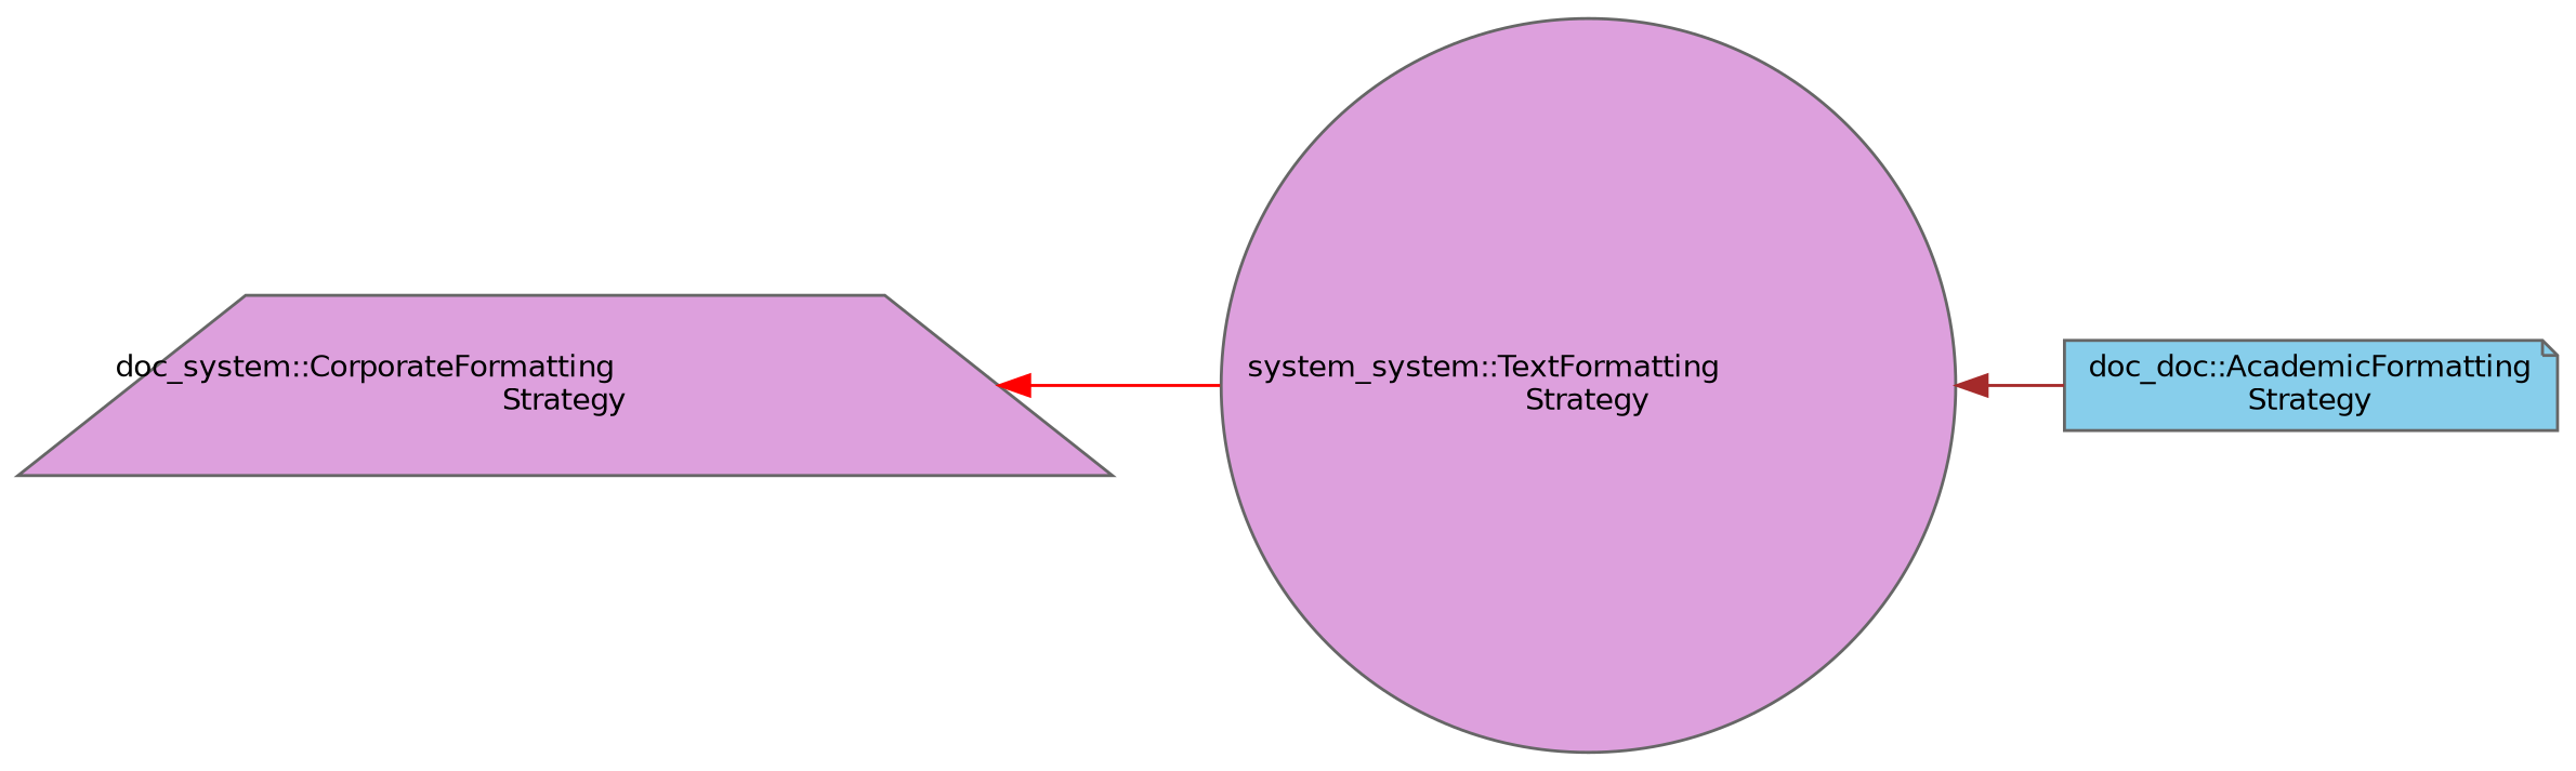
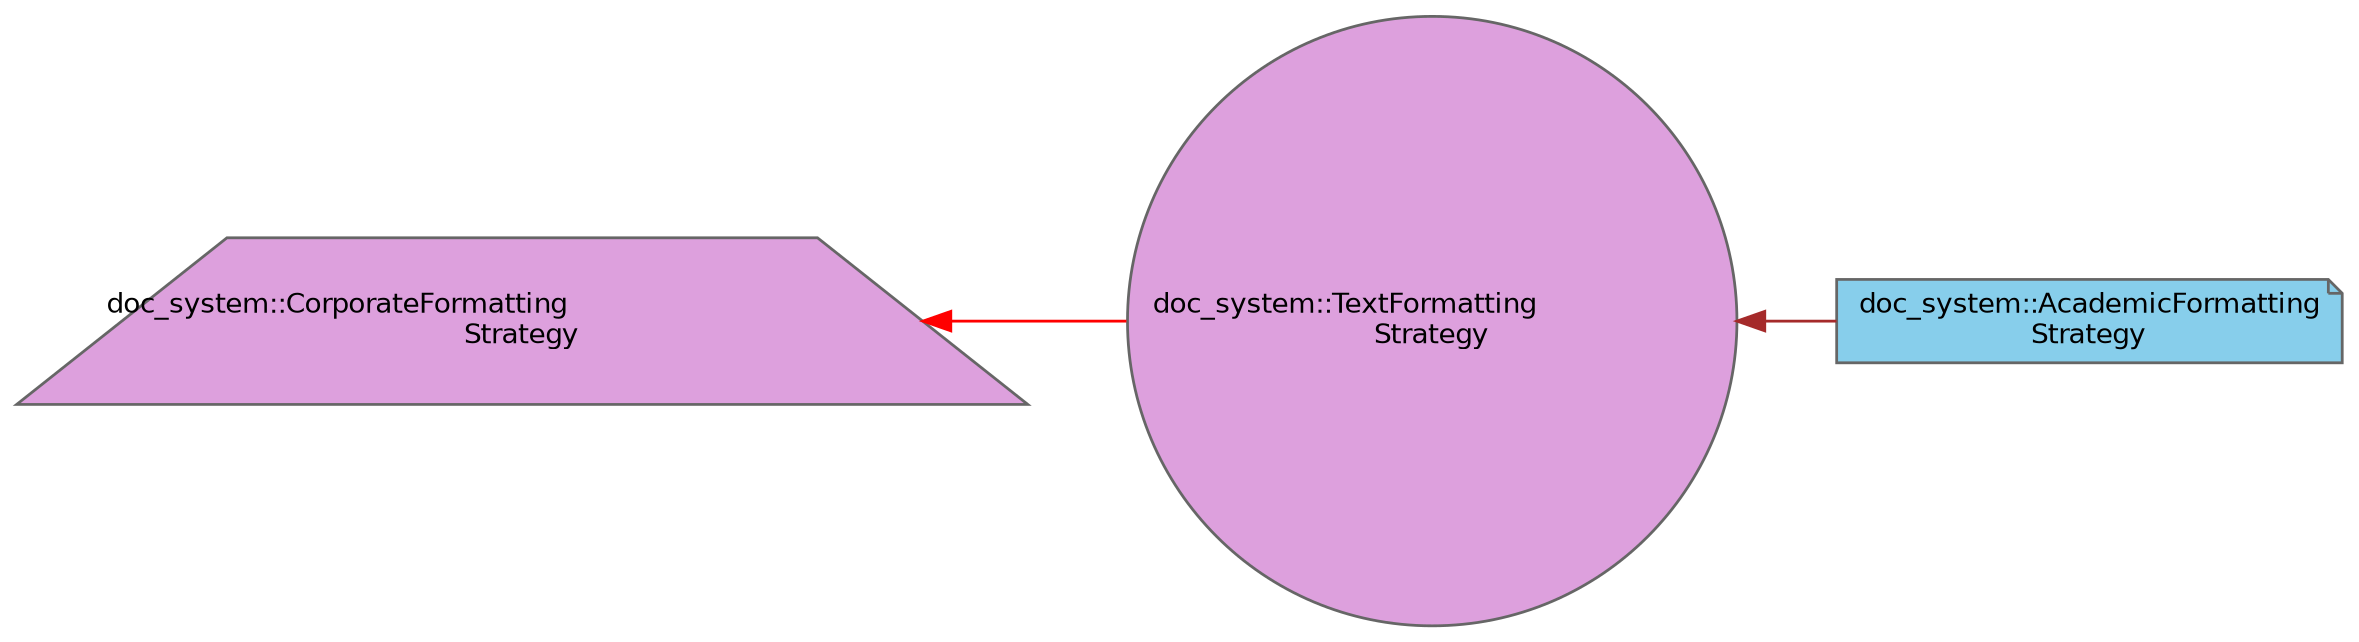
  digraph {
    rankdir=LR
    node [color=grey40 fillcolor=plum fontname=Helvetica fontsize=10 style=filled]
    edge [dir=back fontname=Helvetica fontsize=10 labelfontname=Helvetica labelfontsize=10 style=solid]
-   n1 [height=0.2 label="system_system::TextFormatting\lStrategy" shape=circle width=0.4]
-   n2 [fillcolor=skyblue height=0.2 label="doc_doc::AcademicFormatting\lStrategy" shape=note width=0.4]
+   n1 [height=0.2 label="doc_system::TextFormatting\lStrategy" shape=circle width=0.4]
+   n2 [fillcolor=skyblue height=0.2 label="doc_system::AcademicFormatting\lStrategy" shape=note width=0.4]
    n3 [height=0.2 label="doc_system::CorporateFormatting\lStrategy" shape=trapezium width=0.4]
    n1 -> n2 [color=brown]
    n3 -> n1 [color=red]
  }
